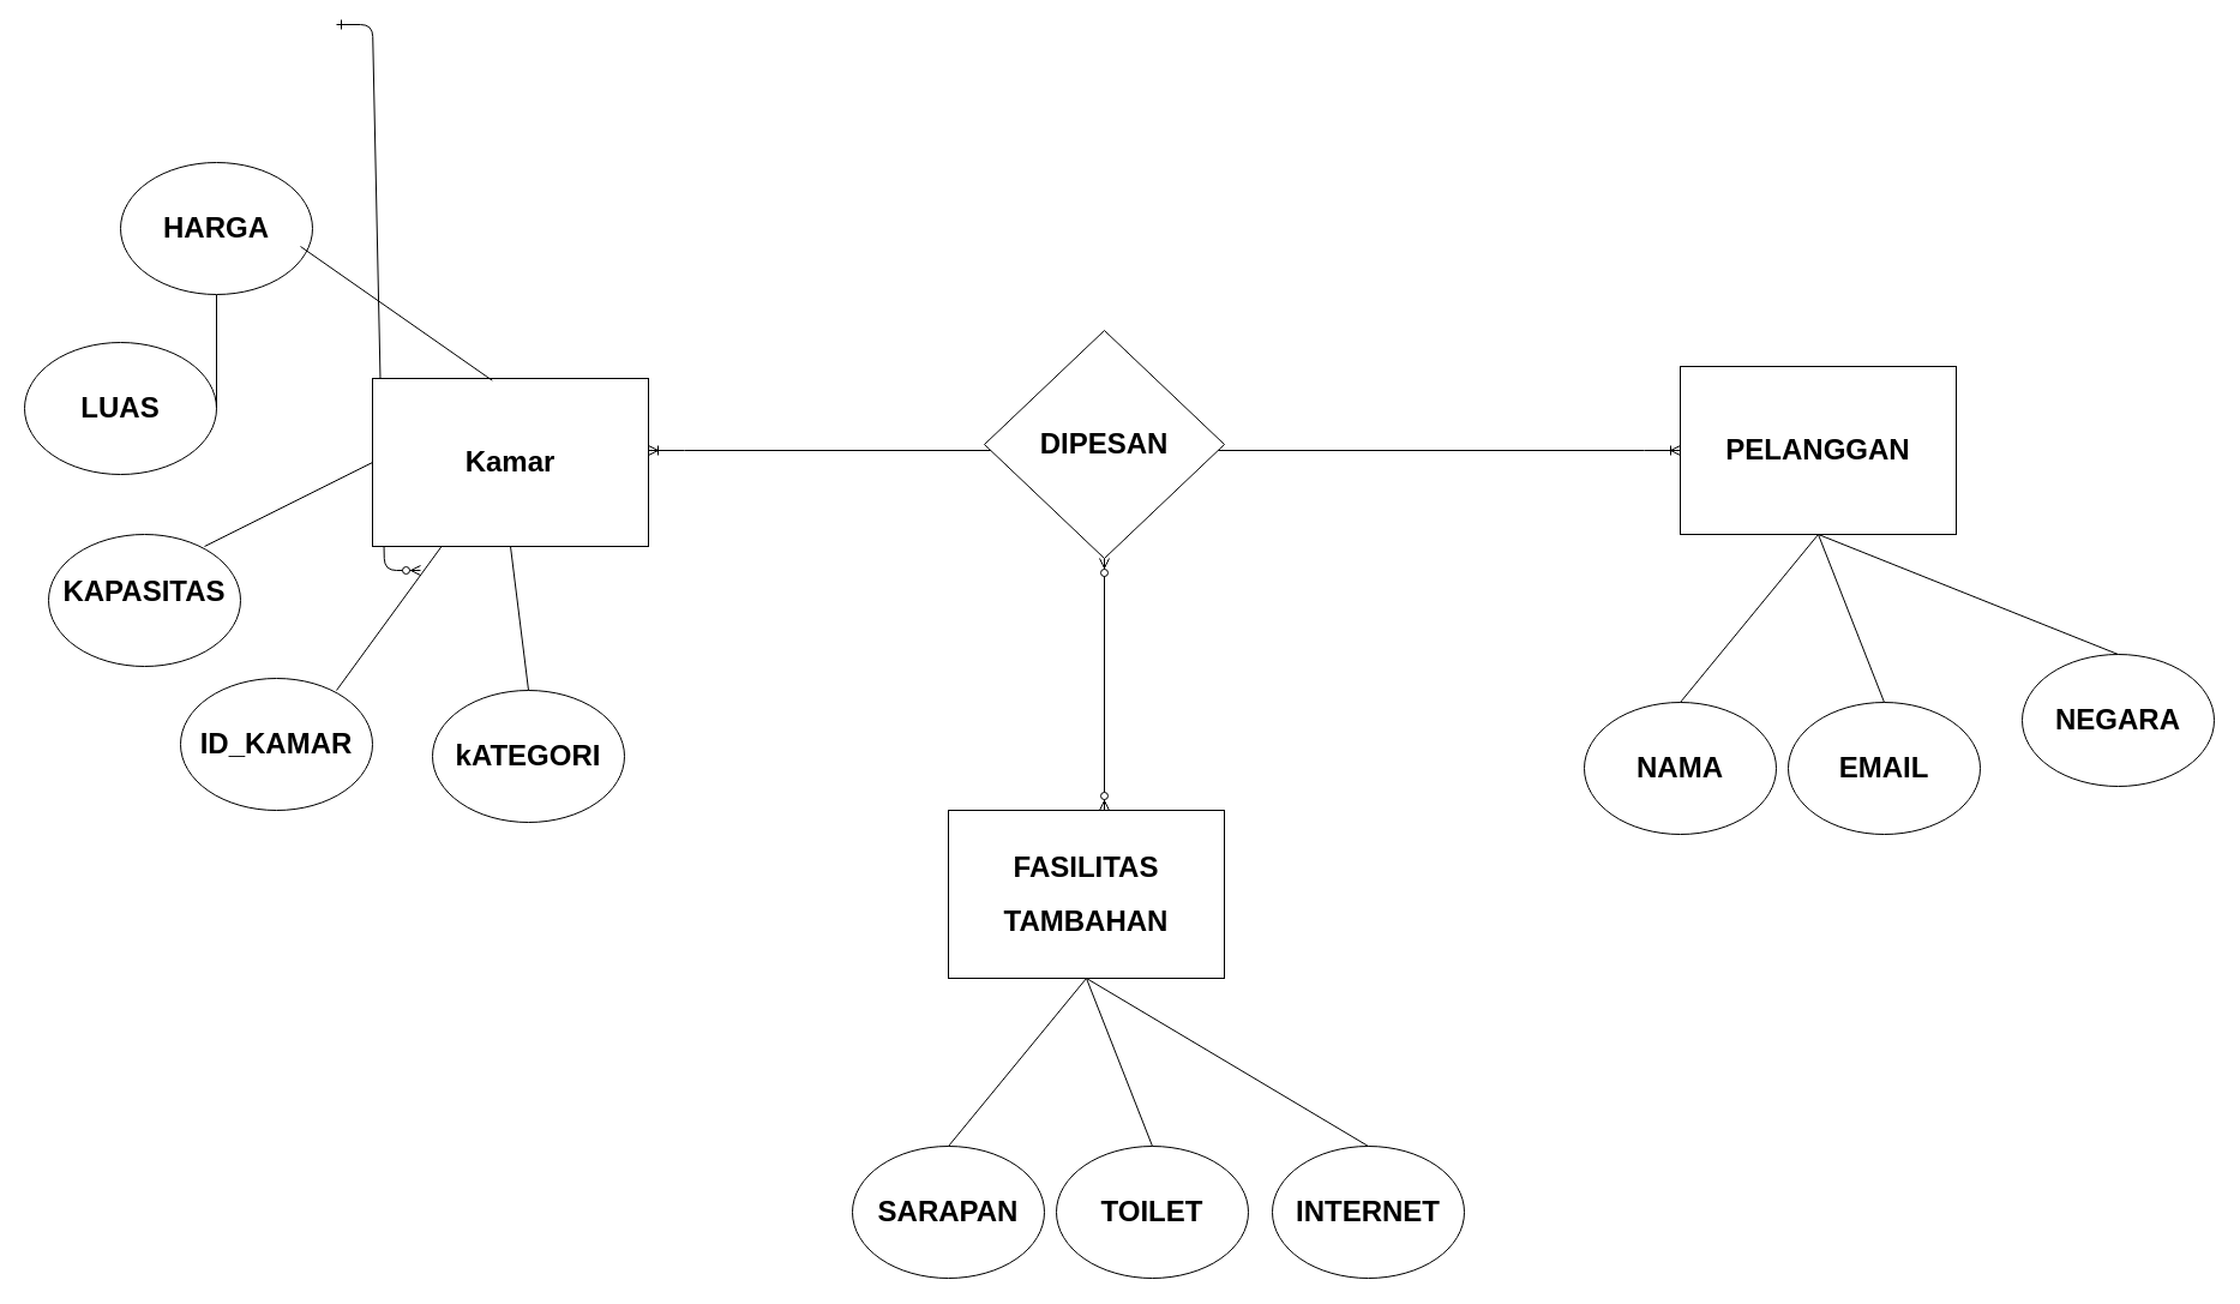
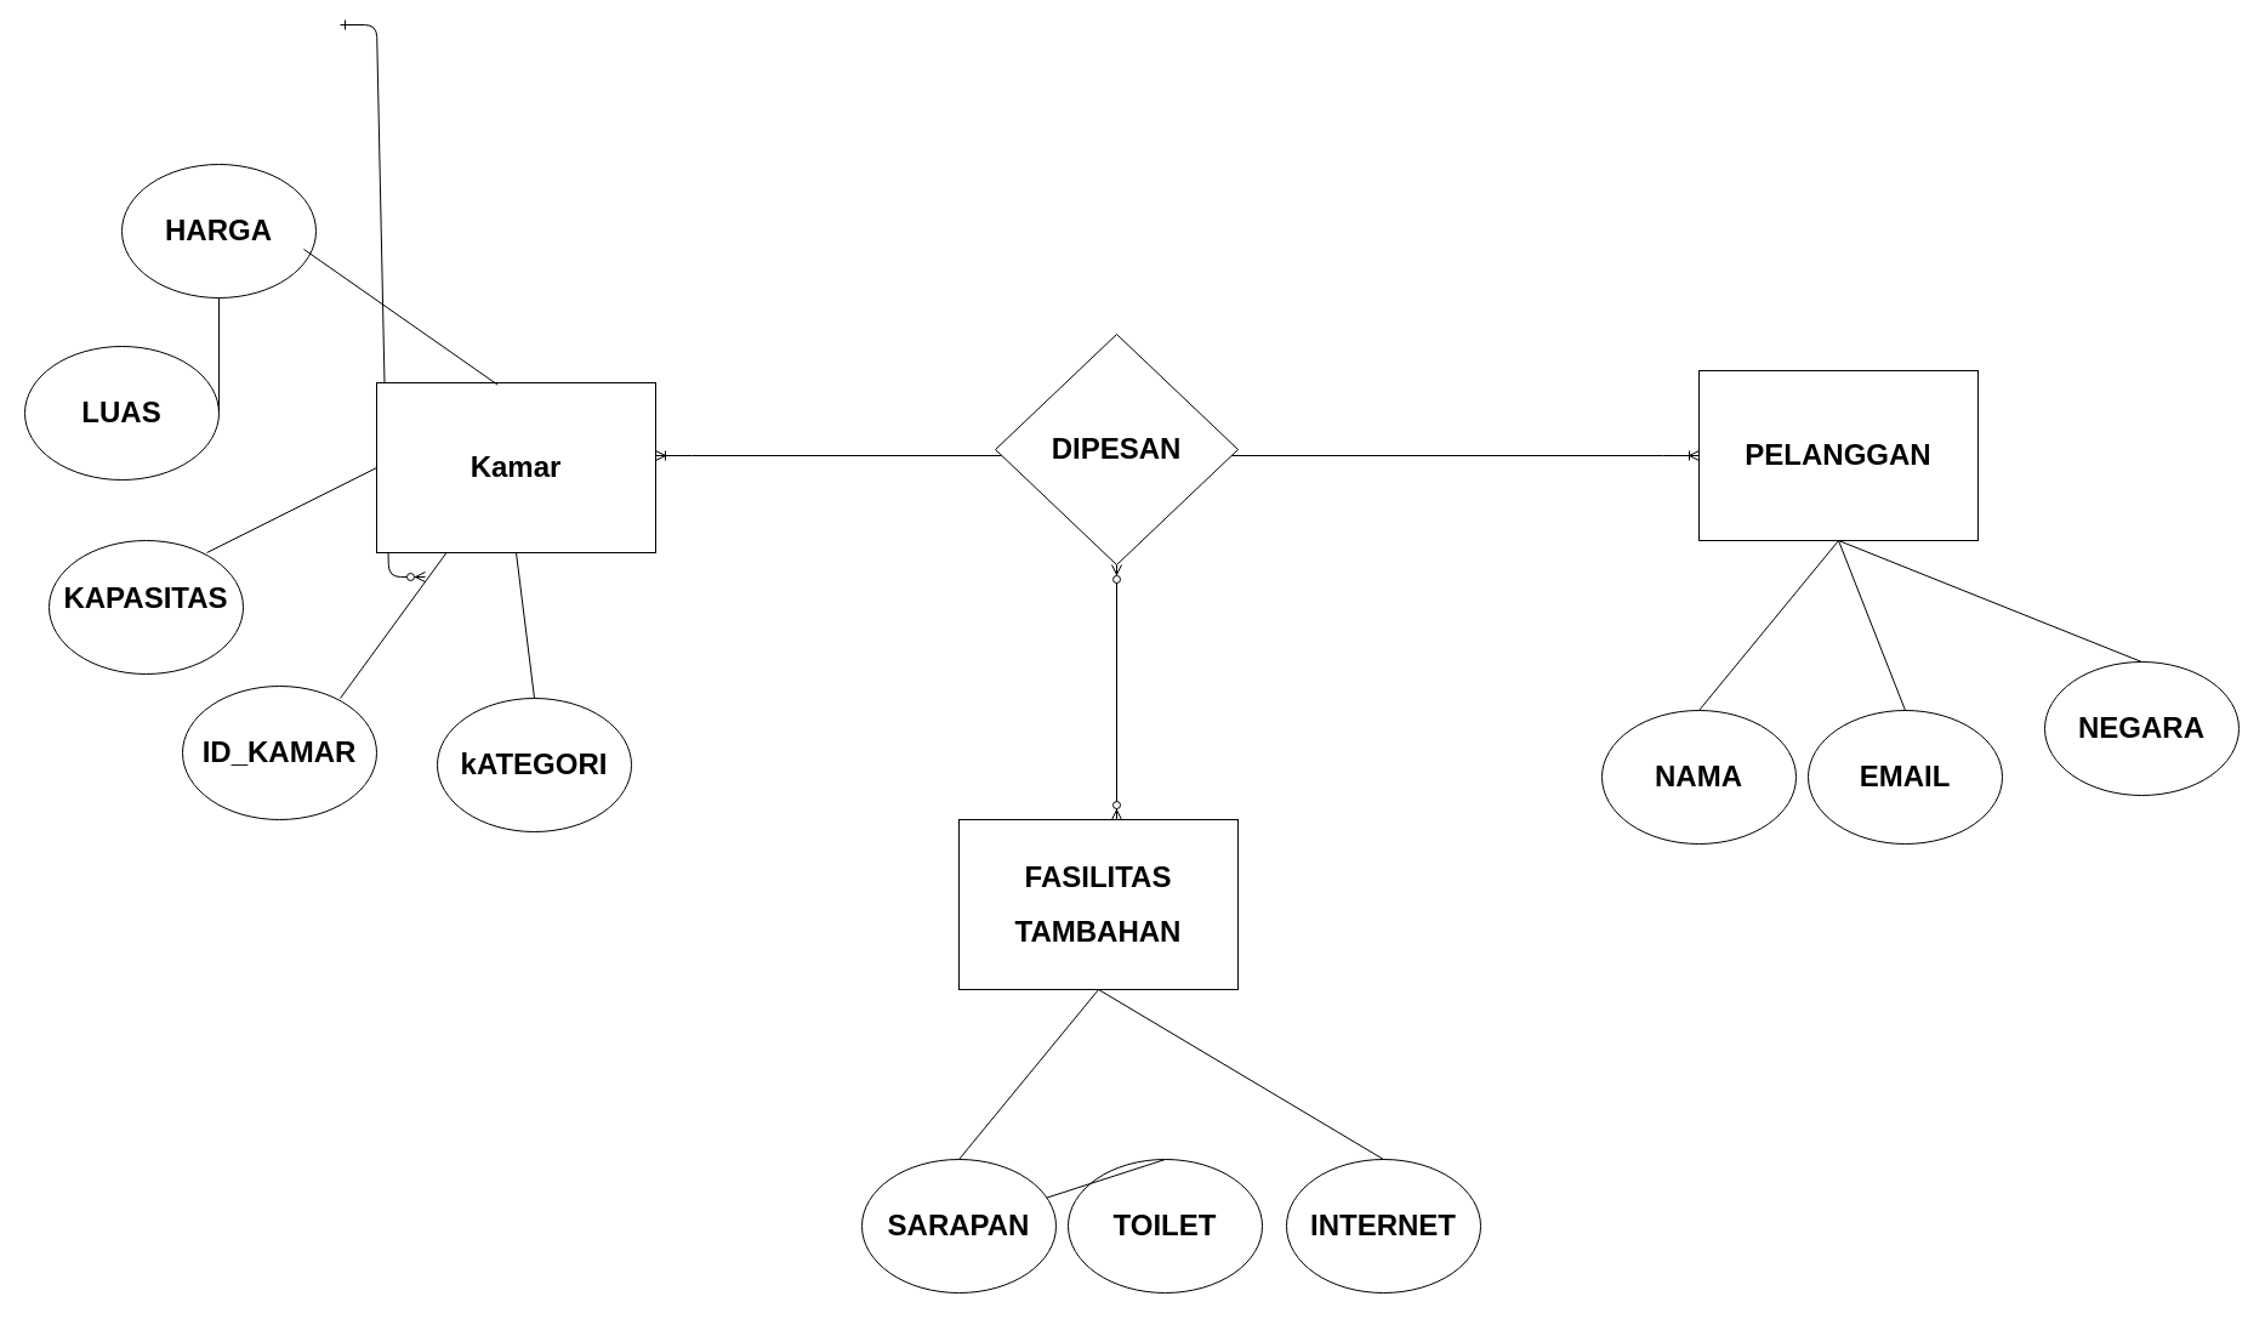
  <mxCell id="0" />
  <mxCell id="1" parent="0" />
  <mxCell id="2" value="" style="edgeStyle=entityRelationEdgeStyle;endArrow=ERzeroToMany;startArrow=ERone;endFill=1;startFill=0;" parent="1" edge="1"><mxGeometry width="100" height="100" relative="1" as="geometry"><mxPoint x="280" y="20" as="sourcePoint" /><mxPoint x="350" y="475" as="targetPoint" /></mxGeometry></mxCell>
  <mxCell id="3" value="&lt;h1&gt;&lt;b&gt;Kamar&lt;/b&gt;&lt;/h1&gt;" style="rounded=0;whiteSpace=wrap;html=1;" vertex="1" parent="1"><mxGeometry x="310" y="315" width="230" height="140" as="geometry" /></mxCell>
  <mxCell id="4" value="&lt;h1&gt;ID_KAMAR&lt;/h1&gt;" style="ellipse;whiteSpace=wrap;html=1;" vertex="1" parent="1"><mxGeometry x="150" y="565" width="160" height="110" as="geometry" /></mxCell>
  <mxCell id="5" value="" style="endArrow=none;html=1;rounded=0;entryX=0.25;entryY=1;entryDx=0;entryDy=0;" edge="1" parent="1" target="3"><mxGeometry width="50" height="50" relative="1" as="geometry"><mxPoint x="280" y="575" as="sourcePoint" /><mxPoint x="370" y="465" as="targetPoint" /></mxGeometry></mxCell>
  <mxCell id="6" value="&lt;h1&gt;kATEGORI&lt;/h1&gt;" style="ellipse;whiteSpace=wrap;html=1;" vertex="1" parent="1"><mxGeometry x="360" y="575" width="160" height="110" as="geometry" /></mxCell>
  <mxCell id="7" value="" style="endArrow=none;html=1;rounded=0;exitX=0.5;exitY=0;exitDx=0;exitDy=0;entryX=0.5;entryY=1;entryDx=0;entryDy=0;" edge="1" parent="1" source="6" target="3"><mxGeometry width="50" height="50" relative="1" as="geometry"><mxPoint x="490" y="585" as="sourcePoint" /><mxPoint x="455" y="445" as="targetPoint" /></mxGeometry></mxCell>
  <mxCell id="8" value="&lt;h1&gt;KAPASITAS&lt;/h1&gt;&lt;span style=&quot;color: rgba(0 , 0 , 0 , 0) ; font-family: monospace ; font-size: 0px&quot;&gt;%3CmxGraphModel%3E%3Croot%3E%3CmxCell%20id%3D%220%22%2F%3E%3CmxCell%20id%3D%221%22%20parent%3D%220%22%2F%3E%3CmxCell%20id%3D%222%22%20value%3D%22%26lt%3Bh1%26gt%3BID_KAMAR%26lt%3B%2Fh1%26gt%3B%22%20style%3D%22ellipse%3BwhiteSpace%3Dwrap%3Bhtml%3D1%3B%22%20vertex%3D%221%22%20parent%3D%221%22%3E%3CmxGeometry%20x%3D%22240%22%20y%3D%22710%22%20width%3D%22160%22%20height%3D%22110%22%20as%3D%22geometry%22%2F%3E%3C%2FmxCell%3E%3CmxCell%20id%3D%223%22%20value%3D%22%22%20style%3D%22endArrow%3Dnone%3Bhtml%3D1%3Brounded%3D0%3BentryX%3D0.25%3BentryY%3D1%3BentryDx%3D0%3BentryDy%3D0%3B%22%20edge%3D%221%22%20parent%3D%221%22%3E%3CmxGeometry%20width%3D%2250%22%20height%3D%2250%22%20relative%3D%221%22%20as%3D%22geometry%22%3E%3CmxPoint%20x%3D%22370%22%20y%3D%22720%22%20as%3D%22sourcePoint%22%2F%3E%3CmxPoint%20x%3D%22457.5%22%20y%3D%22600%22%20as%3D%22targetPoint%22%2F%3E%3C%2FmxGeometry%3E%3C%2FmxCell%3E%3C%2Froot%3E%3C%2FmxGraphModel%3E&lt;/span&gt;&lt;span style=&quot;color: rgba(0 , 0 , 0 , 0) ; font-family: monospace ; font-size: 0px&quot;&gt;%3CmxGraphModel%3E%3Croot%3E%3CmxCell%20id%3D%220%22%2F%3E%3CmxCell%20id%3D%221%22%20parent%3D%220%22%2F%3E%3CmxCell%20id%3D%222%22%20value%3D%22%26lt%3Bh1%26gt%3BID_KAMAR%26lt%3B%2Fh1%26gt%3B%22%20style%3D%22ellipse%3BwhiteSpace%3Dwrap%3Bhtml%3D1%3B%22%20vertex%3D%221%22%20parent%3D%221%22%3E%3CmxGeometry%20x%3D%22240%22%20y%3D%22710%22%20width%3D%22160%22%20height%3D%22110%22%20as%3D%22geometry%22%2F%3E%3C%2FmxCell%3E%3CmxCell%20id%3D%223%22%20value%3D%22%22%20style%3D%22endArrow%3Dnone%3Bhtml%3D1%3Brounded%3D0%3BentryX%3D0.25%3BentryY%3D1%3BentryDx%3D0%3BentryDy%3D0%3B%22%20edge%3D%221%22%20parent%3D%221%22%3E%3CmxGeometry%20width%3D%2250%22%20height%3D%2250%22%20relative%3D%221%22%20as%3D%22geometry%22%3E%3CmxPoint%20x%3D%22370%22%20y%3D%22720%22%20as%3D%22sourcePoint%22%2F%3E%3CmxPoint%20x%3D%22457.5%22%20y%3D%22600%22%20as%3D%22targetPoint%22%2F%3E%3C%2FmxGeometry%3E%3C%2FmxCell%3E%3C%2Froot%3E%3C%2FmxGraphModel%3E&lt;/span&gt;" style="ellipse;whiteSpace=wrap;html=1;" vertex="1" parent="1"><mxGeometry x="40" y="445" width="160" height="110" as="geometry" /></mxCell>
  <mxCell id="9" value="" style="endArrow=none;html=1;rounded=0;entryX=0;entryY=0.5;entryDx=0;entryDy=0;" edge="1" parent="1" target="3"><mxGeometry width="50" height="50" relative="1" as="geometry"><mxPoint x="170" y="455" as="sourcePoint" /><mxPoint x="257.5" y="335" as="targetPoint" /></mxGeometry></mxCell>
  <mxCell id="10" value="&lt;h1&gt;LUAS&lt;/h1&gt;" style="ellipse;whiteSpace=wrap;html=1;" vertex="1" parent="1"><mxGeometry x="20" y="285" width="160" height="110" as="geometry" /></mxCell>
  <mxCell id="11" value="" style="endArrow=none;html=1;rounded=0;exitX=1;exitY=0.5;exitDx=0;exitDy=0;" edge="1" parent="1" source="10" target="12"><mxGeometry width="50" height="50" relative="1" as="geometry"><mxPoint x="150" y="295" as="sourcePoint" /><mxPoint x="237.5" y="175" as="targetPoint" /></mxGeometry></mxCell>
  <mxCell id="12" value="&lt;h1&gt;HARGA&lt;/h1&gt;" style="ellipse;whiteSpace=wrap;html=1;" vertex="1" parent="1"><mxGeometry x="100" y="135" width="160" height="110" as="geometry" /></mxCell>
  <mxCell id="13" value="" style="endArrow=none;html=1;rounded=0;entryX=0.434;entryY=0.012;entryDx=0;entryDy=0;entryPerimeter=0;" edge="1" parent="1" target="3"><mxGeometry width="50" height="50" relative="1" as="geometry"><mxPoint x="250" y="205" as="sourcePoint" /><mxPoint x="425" y="325" as="targetPoint" /></mxGeometry></mxCell>
  <mxCell id="14" value="" style="edgeStyle=entityRelationEdgeStyle;fontSize=12;html=1;endArrow=ERoneToMany;startArrow=ERoneToMany;rounded=0;entryX=0;entryY=0.5;entryDx=0;entryDy=0;" edge="1" parent="1" target="16"><mxGeometry width="100" height="100" relative="1" as="geometry"><mxPoint x="540" y="375" as="sourcePoint" /><mxPoint x="1410" y="373.75" as="targetPoint" /></mxGeometry></mxCell>
  <mxCell id="15" value="&lt;h1&gt;DIPESAN&lt;/h1&gt;" style="rhombus;whiteSpace=wrap;html=1;" vertex="1" parent="1"><mxGeometry x="820" y="275" width="200" height="190" as="geometry" /></mxCell>
  <mxCell id="16" value="&lt;h1&gt;PELANGGAN&lt;/h1&gt;" style="rounded=0;whiteSpace=wrap;html=1;" vertex="1" parent="1"><mxGeometry x="1400" y="305" width="230" height="140" as="geometry" /></mxCell>
  <mxCell id="17" value="&lt;h1&gt;NAMA&lt;/h1&gt;" style="ellipse;whiteSpace=wrap;html=1;" vertex="1" parent="1"><mxGeometry x="1320" y="585" width="160" height="110" as="geometry" /></mxCell>
  <mxCell id="18" value="" style="endArrow=none;html=1;rounded=0;exitX=0.5;exitY=0;exitDx=0;exitDy=0;" edge="1" parent="1" source="17"><mxGeometry width="50" height="50" relative="1" as="geometry"><mxPoint x="1450" y="595" as="sourcePoint" /><mxPoint x="1515" y="445" as="targetPoint" /></mxGeometry></mxCell>
  <mxCell id="19" value="&lt;h1&gt;EMAIL&lt;/h1&gt;" style="ellipse;whiteSpace=wrap;html=1;" vertex="1" parent="1"><mxGeometry x="1490" y="585" width="160" height="110" as="geometry" /></mxCell>
  <mxCell id="20" value="" style="endArrow=none;html=1;rounded=0;exitX=0.5;exitY=0;exitDx=0;exitDy=0;entryX=0.5;entryY=1;entryDx=0;entryDy=0;" edge="1" parent="1" source="19" target="16"><mxGeometry width="50" height="50" relative="1" as="geometry"><mxPoint x="1620" y="595" as="sourcePoint" /><mxPoint x="1470" y="495" as="targetPoint" /></mxGeometry></mxCell>
  <mxCell id="21" value="&lt;h1&gt;NEGARA&lt;/h1&gt;" style="ellipse;whiteSpace=wrap;html=1;" vertex="1" parent="1"><mxGeometry x="1685" y="545" width="160" height="110" as="geometry" /></mxCell>
  <mxCell id="22" value="" style="endArrow=none;html=1;rounded=0;exitX=0.5;exitY=0;exitDx=0;exitDy=0;" edge="1" parent="1" source="21"><mxGeometry width="50" height="50" relative="1" as="geometry"><mxPoint x="520" y="615" as="sourcePoint" /><mxPoint x="1515" y="445" as="targetPoint" /></mxGeometry></mxCell>
  <mxCell id="23" value="&lt;h1&gt;FASILITAS&lt;/h1&gt;&lt;h1&gt;TAMBAHAN&lt;/h1&gt;" style="rounded=0;whiteSpace=wrap;html=1;" vertex="1" parent="1"><mxGeometry x="790" y="675" width="230" height="140" as="geometry" /></mxCell>
  <mxCell id="24" value="&lt;h1&gt;SARAPAN&lt;/h1&gt;" style="ellipse;whiteSpace=wrap;html=1;" vertex="1" parent="1"><mxGeometry x="710" y="955" width="160" height="110" as="geometry" /></mxCell>
  <mxCell id="25" value="" style="endArrow=none;html=1;rounded=0;exitX=0.5;exitY=0;exitDx=0;exitDy=0;" edge="1" parent="1" source="24"><mxGeometry width="50" height="50" relative="1" as="geometry"><mxPoint x="840" y="965" as="sourcePoint" /><mxPoint x="905" y="815" as="targetPoint" /></mxGeometry></mxCell>
  <mxCell id="26" value="&lt;h1&gt;TOILET&lt;/h1&gt;" style="ellipse;whiteSpace=wrap;html=1;" vertex="1" parent="1"><mxGeometry x="880" y="955" width="160" height="110" as="geometry" /></mxCell>
- <mxCell id="27" value="" style="endArrow=none;html=1;rounded=0;exitX=0.5;exitY=0;exitDx=0;exitDy=0;entryX=0.5;entryY=1;entryDx=0;entryDy=0;" edge="1" parent="1" source="26" target="23"><mxGeometry width="50" height="50" relative="1" as="geometry"><mxPoint x="1010" y="965" as="sourcePoint" /><mxPoint x="860" y="865" as="targetPoint" /></mxGeometry></mxCell>
+ <mxCell id="27" value="" style="endArrow=none;html=1;rounded=0;exitX=0.5;exitY=0;exitDx=0;exitDy=0;" edge="1" parent="1" source="26" target="24"><mxGeometry width="50" height="50" relative="1" as="geometry"><mxPoint x="1010" y="965" as="sourcePoint" /><mxPoint x="860" y="865" as="targetPoint" /></mxGeometry></mxCell>
  <mxCell id="28" value="&lt;h1&gt;INTERNET&lt;/h1&gt;" style="ellipse;whiteSpace=wrap;html=1;" vertex="1" parent="1"><mxGeometry x="1060" y="955" width="160" height="110" as="geometry" /></mxCell>
  <mxCell id="29" value="" style="endArrow=none;html=1;rounded=0;exitX=0.5;exitY=0;exitDx=0;exitDy=0;" edge="1" parent="1" source="28"><mxGeometry width="50" height="50" relative="1" as="geometry"><mxPoint y="985" as="sourcePoint" x="-90" /><mxPoint x="905" y="815" as="targetPoint" /></mxGeometry></mxCell>
  <mxCell id="30" value="" style="fontSize=12;html=1;endArrow=ERzeroToMany;endFill=1;startArrow=ERzeroToMany;rounded=0;" edge="1" parent="1"><mxGeometry width="100" height="100" relative="1" as="geometry"><mxPoint x="920" y="675" as="sourcePoint" /><mxPoint x="920" y="465" as="targetPoint" /></mxGeometry></mxCell>
